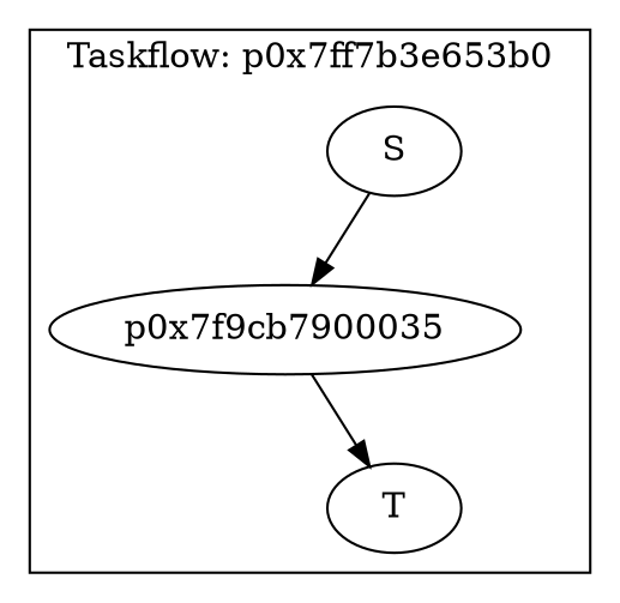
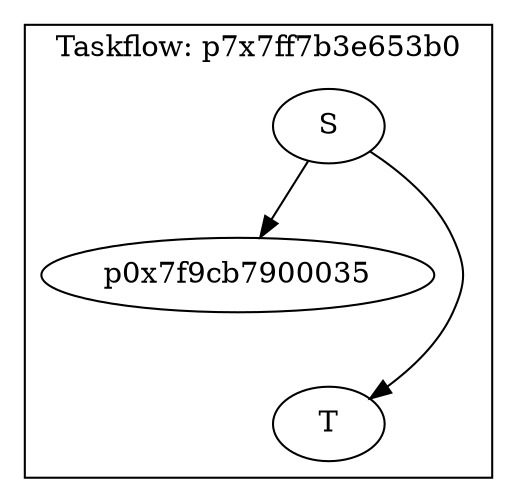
  digraph {
    fontname="DejaVu Serif"
    node [fontname="DejaVu Serif"]
    edge [fontname="DejaVu Serif"]
    n1 [label=p0x7f9cb7900035]
    n2 [label=T]
    n3 [label=S]
    subgraph cluster_1 {
-     label="Taskflow: p0x7ff7b3e653b0"
+     label="Taskflow: p7x7ff7b3e653b0"
      n1
      n2
      n3
    }
-   n1 -> n2
+   n3 -> n2
    n3 -> n1
  }
